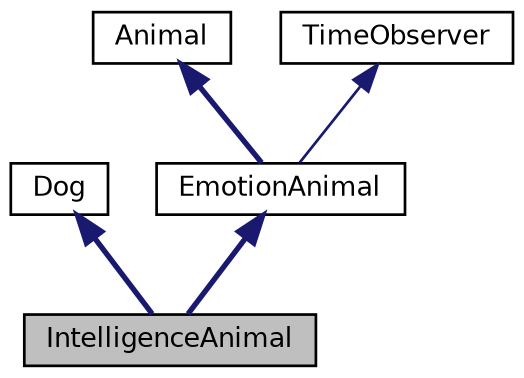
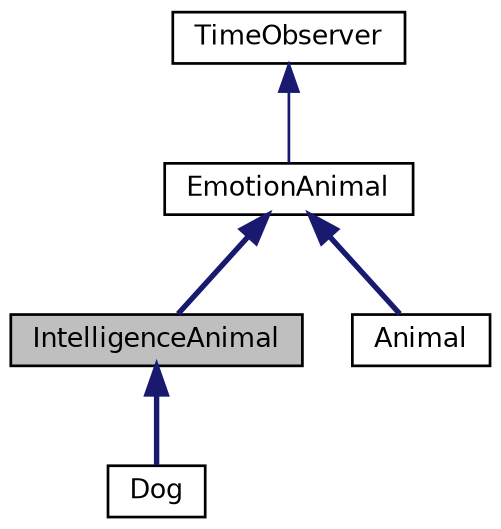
  digraph {
    fontname="DejaVu Sans"
    node [color=black fillcolor=white fontname="DejaVu Sans" fontsize=10 shape=record style=filled]
    edge [color=midnightblue dir=back fontname="DejaVu Sans" fontsize=10 labelfontname=Helvetica labelfontsize=10 style=bold]
    n1 [fillcolor=grey75 fontcolor=black height=0.2 label=IntelligenceAnimal width=0.4]
    n2 [height=0.2 label=Dog width=0.4]
    n3 [height=0.2 label=EmotionAnimal width=0.4]
    n4 [height=0.2 label=Animal width=0.4]
    n5 [height=0.2 label=TimeObserver width=0.4]
-   n2 -> n1
+   n1 -> n2
    n3 -> n1
-   n4 -> n3
+   n3 -> n4
    n5 -> n3 [style=solid]
  }
